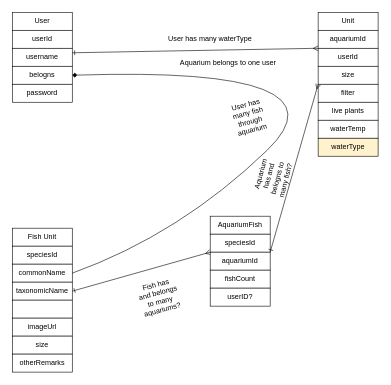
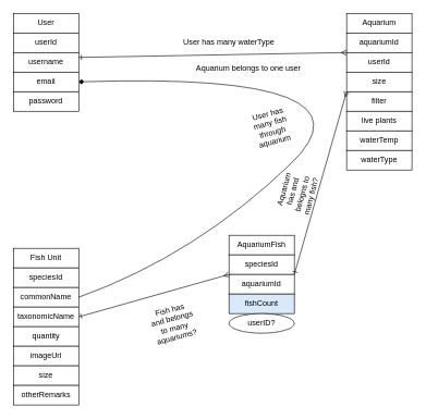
  <mxCell id="0" />
  <mxCell id="1" parent="0" />
  <mxCell id="2" value="" style="rounded=0;whiteSpace=wrap;html=1;" vertex="1" parent="1"><mxGeometry x="20" y="20" width="100" height="30" as="geometry" /></mxCell>
  <mxCell id="3" value="User" style="text;html=1;strokeColor=none;fillColor=none;align=center;verticalAlign=middle;whiteSpace=wrap;rounded=0;" vertex="1" parent="1"><mxGeometry x="20" y="20" width="100" height="30" as="geometry" /></mxCell>
  <mxCell id="4" value="" style="rounded=0;whiteSpace=wrap;html=1;" vertex="1" parent="1"><mxGeometry x="20" y="50" width="100" height="30" as="geometry" /></mxCell>
  <mxCell id="5" value="userId" style="text;html=1;strokeColor=none;fillColor=none;align=center;verticalAlign=middle;whiteSpace=wrap;rounded=0;" vertex="1" parent="1"><mxGeometry x="20" y="50" width="100" height="30" as="geometry" /></mxCell>
  <mxCell id="6" value="" style="rounded=0;whiteSpace=wrap;html=1;" vertex="1" parent="1"><mxGeometry x="20" y="80" width="100" height="30" as="geometry" /></mxCell>
  <mxCell id="7" value="username" style="text;html=1;strokeColor=none;fillColor=none;align=center;verticalAlign=middle;whiteSpace=wrap;rounded=0;" vertex="1" parent="1"><mxGeometry x="20" y="80" width="100" height="30" as="geometry" /></mxCell>
  <mxCell id="8" value="" style="rounded=0;whiteSpace=wrap;html=1;" vertex="1" parent="1"><mxGeometry x="20" y="110" width="100" height="30" as="geometry" /></mxCell>
- <mxCell id="9" value="belogns" style="text;html=1;strokeColor=none;fillColor=none;align=center;verticalAlign=middle;whiteSpace=wrap;rounded=0;" vertex="1" parent="1"><mxGeometry x="20" y="110" width="100" height="30" as="geometry" /></mxCell>
+ <mxCell id="9" value="email" style="text;html=1;strokeColor=none;fillColor=none;align=center;verticalAlign=middle;whiteSpace=wrap;rounded=0;" vertex="1" parent="1"><mxGeometry x="20" y="110" width="100" height="30" as="geometry" /></mxCell>
  <mxCell id="10" value="" style="rounded=0;whiteSpace=wrap;html=1;" vertex="1" parent="1"><mxGeometry x="20" y="140" width="100" height="30" as="geometry" /></mxCell>
  <mxCell id="11" value="password" style="text;html=1;strokeColor=none;fillColor=none;align=center;verticalAlign=middle;whiteSpace=wrap;rounded=0;" vertex="1" parent="1"><mxGeometry x="20" y="140" width="100" height="30" as="geometry" /></mxCell>
  <mxCell id="12" value="" style="rounded=0;whiteSpace=wrap;html=1;" vertex="1" parent="1"><mxGeometry x="530" y="20" width="100" height="30" as="geometry" /></mxCell>
- <mxCell id="13" value="Unit" style="text;html=1;strokeColor=none;fillColor=none;align=center;verticalAlign=middle;whiteSpace=wrap;rounded=0;" vertex="1" parent="1"><mxGeometry x="530" y="20" width="100" height="30" as="geometry" /></mxCell>
+ <mxCell id="13" value="Aquarium" style="text;html=1;strokeColor=none;fillColor=none;align=center;verticalAlign=middle;whiteSpace=wrap;rounded=0;" vertex="1" parent="1"><mxGeometry x="530" y="20" width="100" height="30" as="geometry" /></mxCell>
  <mxCell id="14" value="" style="rounded=0;whiteSpace=wrap;html=1;" vertex="1" parent="1"><mxGeometry x="530" y="50" width="100" height="30" as="geometry" /></mxCell>
  <mxCell id="15" value="aquariumId" style="text;html=1;strokeColor=none;fillColor=none;align=center;verticalAlign=middle;whiteSpace=wrap;rounded=0;" vertex="1" parent="1"><mxGeometry x="530" y="50" width="100" height="30" as="geometry" /></mxCell>
  <mxCell id="16" value="" style="rounded=0;whiteSpace=wrap;html=1;" vertex="1" parent="1"><mxGeometry x="530" y="80" width="100" height="30" as="geometry" /></mxCell>
  <mxCell id="17" value="userId" style="text;html=1;strokeColor=none;fillColor=none;align=center;verticalAlign=middle;whiteSpace=wrap;rounded=0;" vertex="1" parent="1"><mxGeometry x="530" y="80" width="100" height="30" as="geometry" /></mxCell>
  <mxCell id="18" value="" style="rounded=0;whiteSpace=wrap;html=1;" vertex="1" parent="1"><mxGeometry x="530" y="110" width="100" height="30" as="geometry" /></mxCell>
  <mxCell id="19" value="size" style="text;html=1;strokeColor=none;fillColor=none;align=center;verticalAlign=middle;whiteSpace=wrap;rounded=0;" vertex="1" parent="1"><mxGeometry x="530" y="110" width="100" height="30" as="geometry" /></mxCell>
  <mxCell id="20" value="" style="rounded=0;whiteSpace=wrap;html=1;" vertex="1" parent="1"><mxGeometry x="530" y="140" width="100" height="30" as="geometry" /></mxCell>
  <mxCell id="21" value="filter" style="text;html=1;strokeColor=none;fillColor=none;align=center;verticalAlign=middle;whiteSpace=wrap;rounded=0;" vertex="1" parent="1"><mxGeometry x="530" y="140" width="100" height="30" as="geometry" /></mxCell>
  <mxCell id="22" value="" style="rounded=0;whiteSpace=wrap;html=1;" vertex="1" parent="1"><mxGeometry x="530" y="170" width="100" height="30" as="geometry" /></mxCell>
  <mxCell id="23" value="live plants" style="text;html=1;strokeColor=none;fillColor=none;align=center;verticalAlign=middle;whiteSpace=wrap;rounded=0;" vertex="1" parent="1"><mxGeometry x="530" y="170" width="100" height="30" as="geometry" /></mxCell>
  <mxCell id="24" value="" style="rounded=0;whiteSpace=wrap;html=1;" vertex="1" parent="1"><mxGeometry x="530" y="200" width="100" height="30" as="geometry" /></mxCell>
  <mxCell id="25" value="waterTemp" style="text;html=1;strokeColor=none;fillColor=none;align=center;verticalAlign=middle;whiteSpace=wrap;rounded=0;" vertex="1" parent="1"><mxGeometry x="530" y="200" width="100" height="30" as="geometry" /></mxCell>
  <mxCell id="26" value="" style="rounded=0;whiteSpace=wrap;html=1;" vertex="1" parent="1"><mxGeometry x="20" y="380" width="100" height="30" as="geometry" /></mxCell>
  <mxCell id="27" value="Fish Unit" style="text;html=1;strokeColor=none;fillColor=none;align=center;verticalAlign=middle;whiteSpace=wrap;rounded=0;" vertex="1" parent="1"><mxGeometry x="20" y="380" width="100" height="30" as="geometry" /></mxCell>
  <mxCell id="28" value="" style="rounded=0;whiteSpace=wrap;html=1;" vertex="1" parent="1"><mxGeometry x="20" y="410" width="100" height="30" as="geometry" /></mxCell>
  <mxCell id="29" value="speciesId" style="text;html=1;strokeColor=none;fillColor=none;align=center;verticalAlign=middle;whiteSpace=wrap;rounded=0;" vertex="1" parent="1"><mxGeometry x="20" y="410" width="100" height="30" as="geometry" /></mxCell>
  <mxCell id="30" value="" style="rounded=0;whiteSpace=wrap;html=1;" vertex="1" parent="1"><mxGeometry x="20" y="440" width="100" height="30" as="geometry" /></mxCell>
  <mxCell id="31" value="commonName" style="text;html=1;strokeColor=none;fillColor=none;align=center;verticalAlign=middle;whiteSpace=wrap;rounded=0;" vertex="1" parent="1"><mxGeometry x="20" y="440" width="100" height="30" as="geometry" /></mxCell>
  <mxCell id="32" value="" style="rounded=0;whiteSpace=wrap;html=1;" vertex="1" parent="1"><mxGeometry x="20" y="470" width="100" height="30" as="geometry" /></mxCell>
  <mxCell id="33" style="edgeStyle=none;html=1;exitX=1;exitY=0.5;exitDx=0;exitDy=0;entryX=0;entryY=0;entryDx=0;entryDy=0;startArrow=ERone;startFill=0;endArrow=ERmany;endFill=0;" edge="1" parent="1" source="34" target="50"><mxGeometry relative="1" as="geometry" /></mxCell>
  <mxCell id="34" value="taxonomicName" style="text;html=1;strokeColor=none;fillColor=none;align=center;verticalAlign=middle;whiteSpace=wrap;rounded=0;" vertex="1" parent="1"><mxGeometry x="20" y="470" width="100" height="30" as="geometry" /></mxCell>
  <mxCell id="35" value="" style="rounded=0;whiteSpace=wrap;html=1;" vertex="1" parent="1"><mxGeometry x="20" y="500" width="100" height="30" as="geometry" /></mxCell>
+ <mxCell id="36" value="quantity" style="text;html=1;strokeColor=none;fillColor=none;align=center;verticalAlign=middle;whiteSpace=wrap;rounded=0;" vertex="1" parent="1"><mxGeometry x="20" y="500" width="100" height="30" as="geometry" /></mxCell>
  <mxCell id="37" value="" style="rounded=0;whiteSpace=wrap;html=1;" vertex="1" parent="1"><mxGeometry x="20" y="530" width="100" height="30" as="geometry" /></mxCell>
  <mxCell id="38" value="imageUrl" style="text;html=1;strokeColor=none;fillColor=none;align=center;verticalAlign=middle;whiteSpace=wrap;rounded=0;" vertex="1" parent="1"><mxGeometry x="20" y="530" width="100" height="30" as="geometry" /></mxCell>
  <mxCell id="39" value="" style="rounded=0;whiteSpace=wrap;html=1;" vertex="1" parent="1"><mxGeometry x="20" y="560" width="100" height="30" as="geometry" /></mxCell>
  <mxCell id="40" value="size" style="text;html=1;strokeColor=none;fillColor=none;align=center;verticalAlign=middle;whiteSpace=wrap;rounded=0;" vertex="1" parent="1"><mxGeometry x="20" y="560" width="100" height="30" as="geometry" /></mxCell>
  <mxCell id="41" value="" style="rounded=0;whiteSpace=wrap;html=1;" vertex="1" parent="1"><mxGeometry x="20" y="590" width="100" height="30" as="geometry" /></mxCell>
  <mxCell id="42" value="otherRemarks" style="text;html=1;strokeColor=none;fillColor=none;align=center;verticalAlign=middle;whiteSpace=wrap;rounded=0;" vertex="1" parent="1"><mxGeometry x="20" y="590" width="100" height="30" as="geometry" /></mxCell>
  <mxCell id="43" value="" style="endArrow=ERmany;html=1;entryX=0;entryY=0;entryDx=0;entryDy=0;exitX=1;exitY=0.25;exitDx=0;exitDy=0;startArrow=ERone;startFill=0;endFill=0;" edge="1" parent="1" source="7" target="17"><mxGeometry width="50" height="50" relative="1" as="geometry"><mxPoint x="140" y="370" as="sourcePoint" /><mxPoint x="190" y="320" as="targetPoint" /></mxGeometry></mxCell>
  <mxCell id="44" value="" style="rounded=0;whiteSpace=wrap;html=1;" vertex="1" parent="1"><mxGeometry x="350" y="360" width="100" height="30" as="geometry" /></mxCell>
  <mxCell id="45" value="AquariumFish" style="text;html=1;strokeColor=none;fillColor=none;align=center;verticalAlign=middle;whiteSpace=wrap;rounded=0;" vertex="1" parent="1"><mxGeometry x="350" y="360" width="100" height="30" as="geometry" /></mxCell>
  <mxCell id="46" value="" style="rounded=0;whiteSpace=wrap;html=1;" vertex="1" parent="1"><mxGeometry x="350" y="390" width="100" height="30" as="geometry" /></mxCell>
  <mxCell id="47" value="speciesId" style="text;html=1;strokeColor=none;fillColor=none;align=center;verticalAlign=middle;whiteSpace=wrap;rounded=0;" vertex="1" parent="1"><mxGeometry x="350" y="390" width="100" height="30" as="geometry" /></mxCell>
  <mxCell id="48" value="" style="rounded=0;whiteSpace=wrap;html=1;" vertex="1" parent="1"><mxGeometry x="350" y="420" width="100" height="30" as="geometry" /></mxCell>
  <mxCell id="49" style="edgeStyle=none;html=1;exitX=1;exitY=0;exitDx=0;exitDy=0;entryX=0;entryY=0;entryDx=0;entryDy=0;startArrow=ERone;startFill=0;endArrow=ERmany;endFill=0;" edge="1" parent="1" source="50" target="21"><mxGeometry relative="1" as="geometry" /></mxCell>
  <mxCell id="50" value="aquariumId" style="text;html=1;strokeColor=none;fillColor=none;align=center;verticalAlign=middle;whiteSpace=wrap;rounded=0;" vertex="1" parent="1"><mxGeometry x="350" y="420" width="100" height="30" as="geometry" /></mxCell>
- <mxCell id="51" value="fishCount" style="rounded=0;whiteSpace=wrap;html=1;" vertex="1" parent="1"><mxGeometry x="350" y="450" width="100" height="30" as="geometry" /></mxCell>
+ <mxCell id="51" value="fishCount" style="rounded=0;whiteSpace=wrap;html=1;fillColor=#dae8fc;" vertex="1" parent="1"><mxGeometry x="350" y="450" width="100" height="30" as="geometry" /></mxCell>
  <mxCell id="52" value="" style="curved=1;endArrow=diamond;html=1;exitX=1;exitY=0.5;exitDx=0;exitDy=0;entryX=1;entryY=0.5;entryDx=0;entryDy=0;" edge="1" parent="1" source="31" target="9"><mxGeometry width="50" height="50" relative="1" as="geometry"><mxPoint x="340" y="320" as="sourcePoint" /><mxPoint x="390" y="270" as="targetPoint" /><Array as="points"><mxPoint x="300" y="390" /><mxPoint x="590" y="110" /></Array></mxGeometry></mxCell>
  <mxCell id="53" value="User has many waterType" style="text;html=1;strokeColor=none;fillColor=none;align=center;verticalAlign=middle;whiteSpace=wrap;rounded=0;" vertex="1" parent="1"><mxGeometry x="240" y="50" width="220" height="30" as="geometry" /></mxCell>
  <mxCell id="54" value="Aquarium belongs to one user&lt;span style=&quot;color: rgba(0, 0, 0, 0); font-family: monospace; font-size: 0px; text-align: start;&quot;&gt;%3CmxGraphModel%3E%3Croot%3E%3CmxCell%20id%3D%220%22%2F%3E%3CmxCell%20id%3D%221%22%20parent%3D%220%22%2F%3E%3CmxCell%20id%3D%222%22%20value%3D%22User%20has%20many%20aquariums%22%20style%3D%22text%3Bhtml%3D1%3BstrokeColor%3Dnone%3BfillColor%3Dnone%3Balign%3Dcenter%3BverticalAlign%3Dmiddle%3BwhiteSpace%3Dwrap%3Brounded%3D0%3B%22%20vertex%3D%221%22%20parent%3D%221%22%3E%3CmxGeometry%20x%3D%22260%22%20y%3D%2270%22%20width%3D%22220%22%20height%3D%2230%22%20as%3D%22geometry%22%2F%3E%3C%2FmxCell%3E%3C%2Froot%3E%3C%2FmxGraphModel%3E&lt;/span&gt;" style="text;html=1;strokeColor=none;fillColor=none;align=center;verticalAlign=middle;whiteSpace=wrap;rounded=0;" vertex="1" parent="1"><mxGeometry x="270" y="90" width="220" height="30" as="geometry" /></mxCell>
  <mxCell id="55" value="Aquarium has and belogns to many fish?" style="text;html=1;strokeColor=none;fillColor=none;align=center;verticalAlign=middle;whiteSpace=wrap;rounded=0;rotation=-75;" vertex="1" parent="1"><mxGeometry x="420" y="280" width="70" height="30" as="geometry" /></mxCell>
  <mxCell id="56" value="Fish has and belongs to many aquariums?" style="text;html=1;strokeColor=none;fillColor=none;align=center;verticalAlign=middle;whiteSpace=wrap;rounded=0;rotation=-15;" vertex="1" parent="1"><mxGeometry x="230" y="480" width="70" height="30" as="geometry" /></mxCell>
  <mxCell id="57" value="User has many fish through aquarium" style="text;html=1;strokeColor=none;fillColor=none;align=center;verticalAlign=middle;whiteSpace=wrap;rounded=0;rotation=-15;" vertex="1" parent="1"><mxGeometry x="380" y="180" width="70" height="30" as="geometry" /></mxCell>
- <mxCell id="58" value="userID?" style="rounded=0;whiteSpace=wrap;html=1;" vertex="1" parent="1"><mxGeometry x="350" y="480" width="100" height="30" as="geometry" /></mxCell>
- <mxCell id="59" value="waterType" style="rounded=0;whiteSpace=wrap;html=1;fillColor=#fff2cc;" vertex="1" parent="1"><mxGeometry x="530" y="230" width="100" height="30" as="geometry" /></mxCell>
+ <mxCell id="58" value="userID?" style="ellipse;whiteSpace=wrap;html=1;" vertex="1" parent="1"><mxGeometry x="350" y="480" width="100" height="30" as="geometry" /></mxCell>
+ <mxCell id="59" value="waterType" style="rounded=0;whiteSpace=wrap;html=1;" vertex="1" parent="1"><mxGeometry x="530" y="230" width="100" height="30" as="geometry" /></mxCell>
